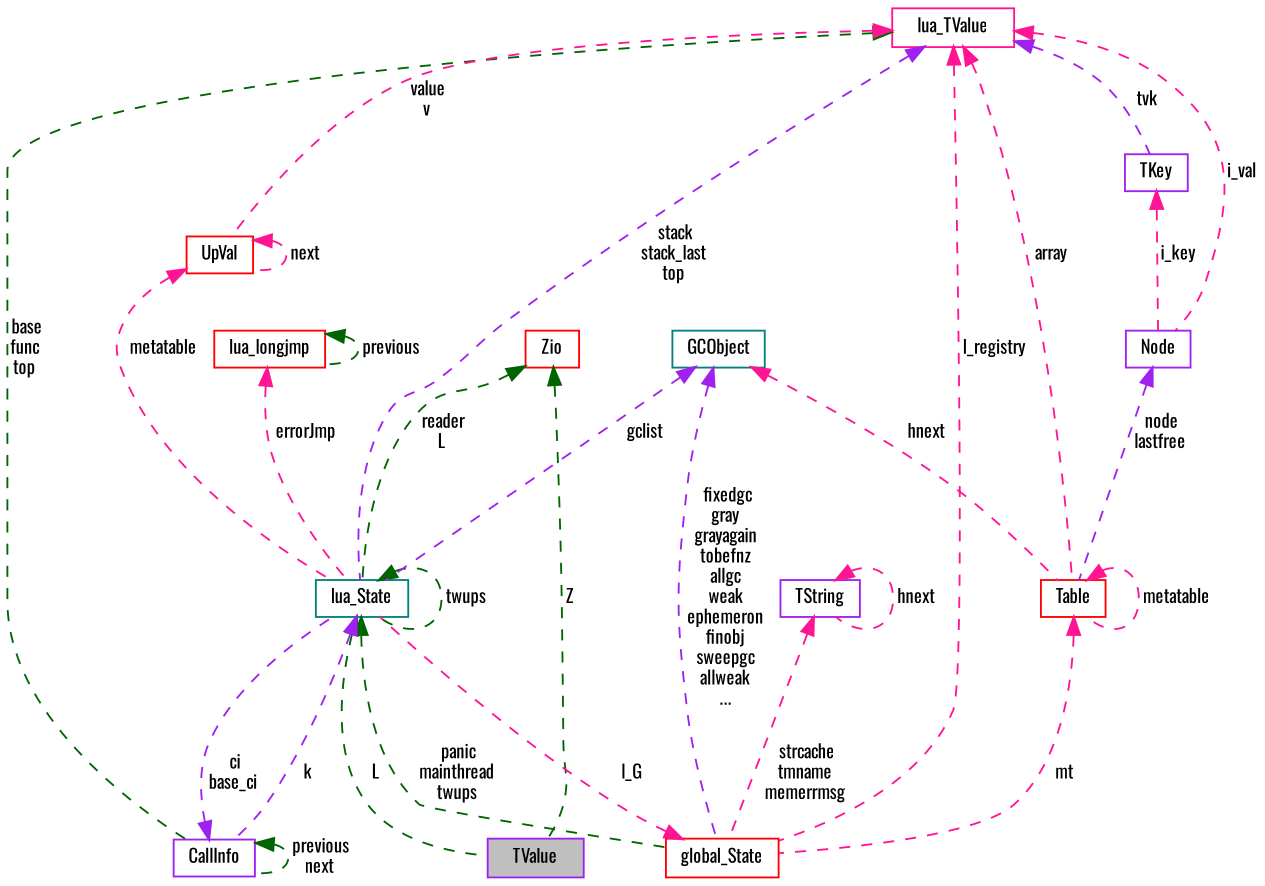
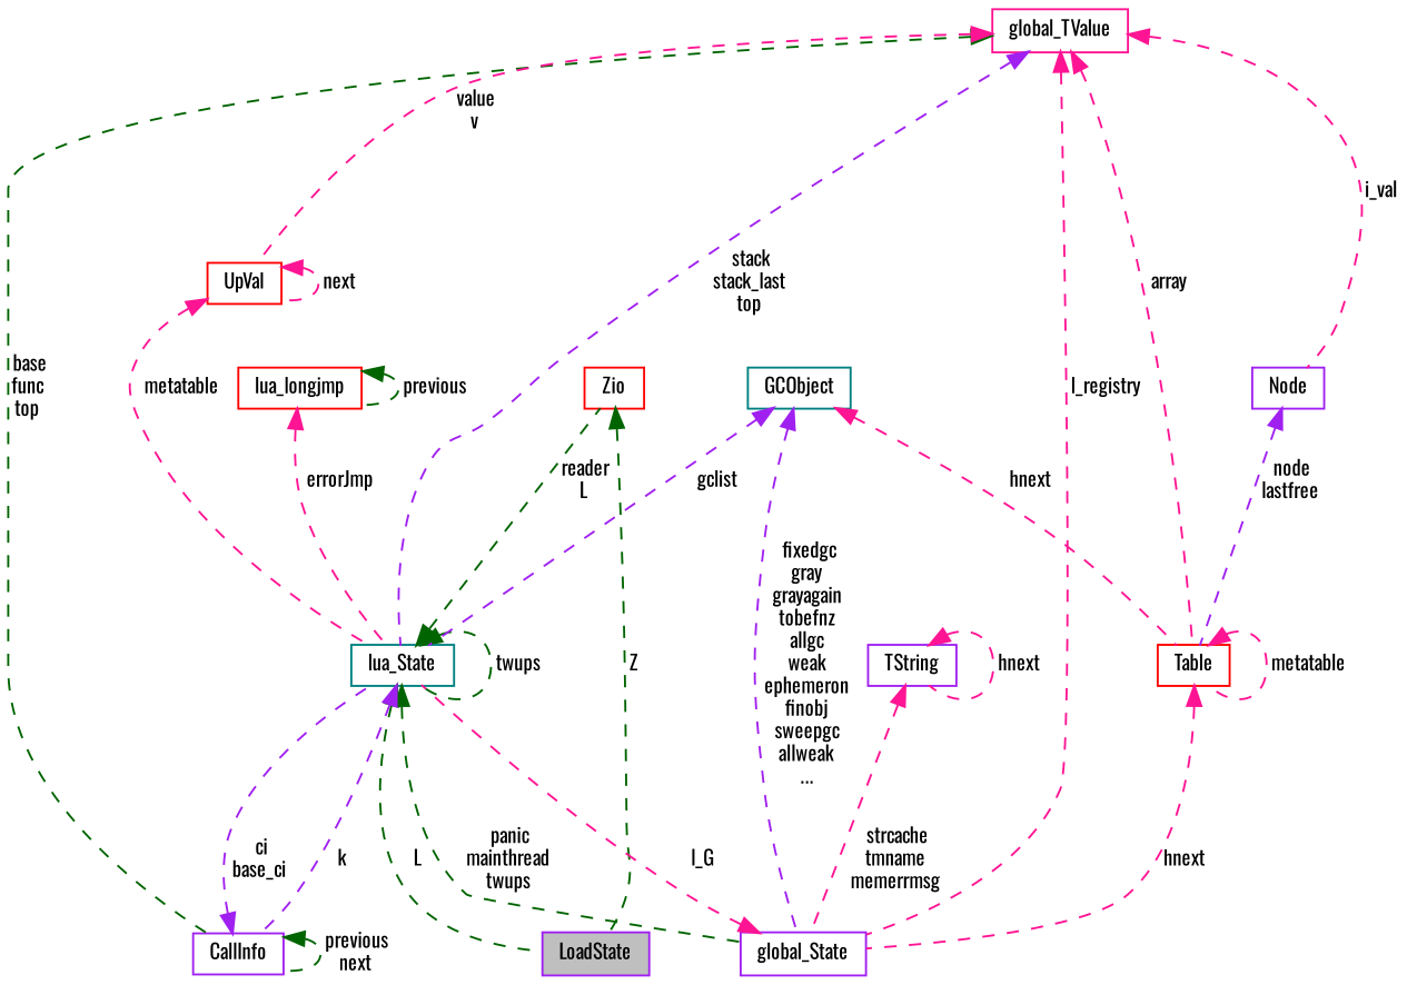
  digraph {
    fontname=Oswald
    node [color=purple fillcolor=white fontname=Oswald fontsize=10 shape=record style=filled]
    edge [color=deeppink dir=back fontname=Oswald fontsize=10 labelfontname=Helvetica labelfontsize=10 style=dashed]
-   n1 [fillcolor=grey75 fontcolor=black height=0.2 label=TValue width=0.4]
+   n1 [fillcolor=grey75 fontcolor=black height=0.2 label=LoadState width=0.4]
    n2 [color=red height=0.2 label=Zio width=0.4]
    n3 [color=teal height=0.2 label=lua_State width=0.4]
-   n4 [color=red height=0.2 label=global_State width=0.4]
+   n4 [height=0.2 label=global_State width=0.4]
    n5 [height=0.2 label=CallInfo width=0.4]
    n6 [color=red height=0.2 label=UpVal width=0.4]
-   n7 [color=deeppink height=0.2 label=lua_TValue width=0.4]
+   n7 [color=deeppink height=0.2 label=global_TValue width=0.4]
    n8 [color=red height=0.2 label=Table width=0.4]
    n9 [height=0.2 label="Node" width=0.4]
-   n10 [height=0.2 label=TKey width=0.4]
    n11 [color=red height=0.2 label=lua_longjmp width=0.4]
    n12 [height=0.2 label=TString width=0.4]
    n13 [color=teal height=0.2 label=GCObject width=0.4]
    n2 -> n1 [color=darkgreen label=" Z"]
    n3 -> n1 [color=darkgreen label=" L"]
-   n2 -> n3 [color=darkgreen label=" reader\nL"]
+   n3 -> n2 [color=darkgreen label=" reader\nL"]
    n3 -> n3 [color=darkgreen label=" twups"]
    n3 -> n4 [color=darkgreen label=" panic\nmainthread\ntwups"]
    n3 -> n5 [color=purple label=" k"]
    n4 -> n3 [label=" l_G"]
    n5 -> n3 [color=purple label=" ci\nbase_ci"]
    n5 -> n5 [color=darkgreen label=" previous\nnext"]
    n6 -> n3 [label=" metatable"]
    n6 -> n6 [label=" next"]
    n7 -> n3 [color=purple label=" stack\nstack_last\ntop"]
    n7 -> n4 [label=" l_registry"]
    n7 -> n5 [color=darkgreen label=" base\nfunc\ntop"]
    n7 -> n6 [label=" value\nv"]
    n7 -> n8 [label=" array"]
    n7 -> n9 [label=" i_val"]
-   n7 -> n10 [color=purple label=" tvk"]
-   n8 -> n4 [label=" mt"]
+   n8 -> n4 [label=" hnext"]
    n8 -> n8 [label=" metatable"]
    n9 -> n8 [color=purple label=" node\nlastfree"]
-   n10 -> n9 [label=" i_key"]
    n11 -> n3 [label=" errorJmp"]
    n11 -> n11 [color=darkgreen label=" previous"]
    n12 -> n4 [label=" strcache\ntmname\nmemerrmsg"]
    n12 -> n12 [label=" hnext"]
    n13 -> n3 [color=purple label=" gclist"]
    n13 -> n4 [color=purple label=" fixedgc\ngray\ngrayagain\ntobefnz\nallgc\nweak\nephemeron\nfinobj\nsweepgc\nallweak\n..."]
    n13 -> n8 [label=" hnext"]
  }
